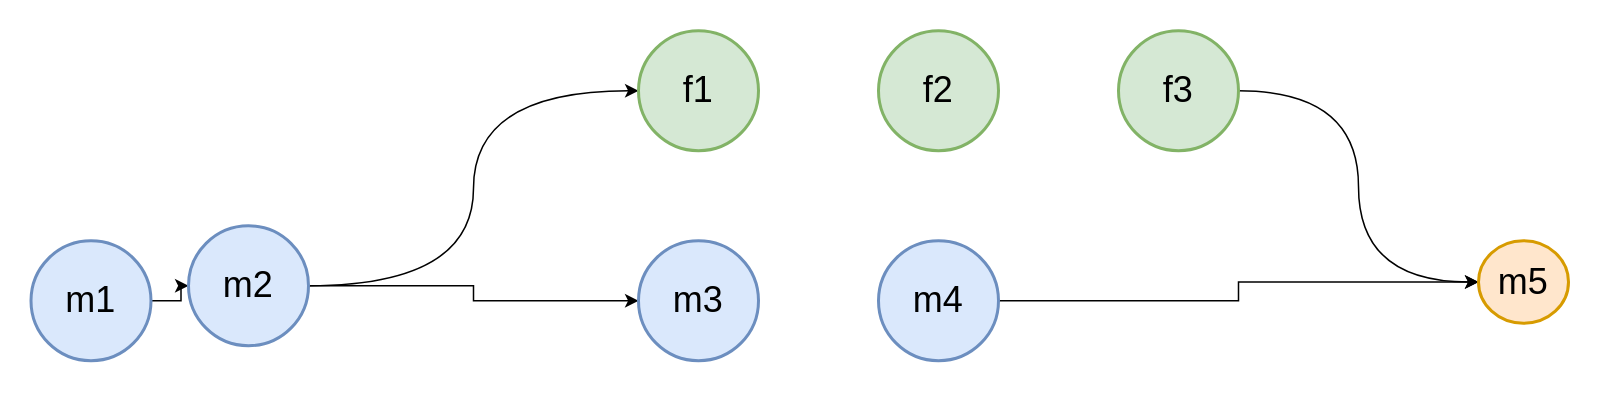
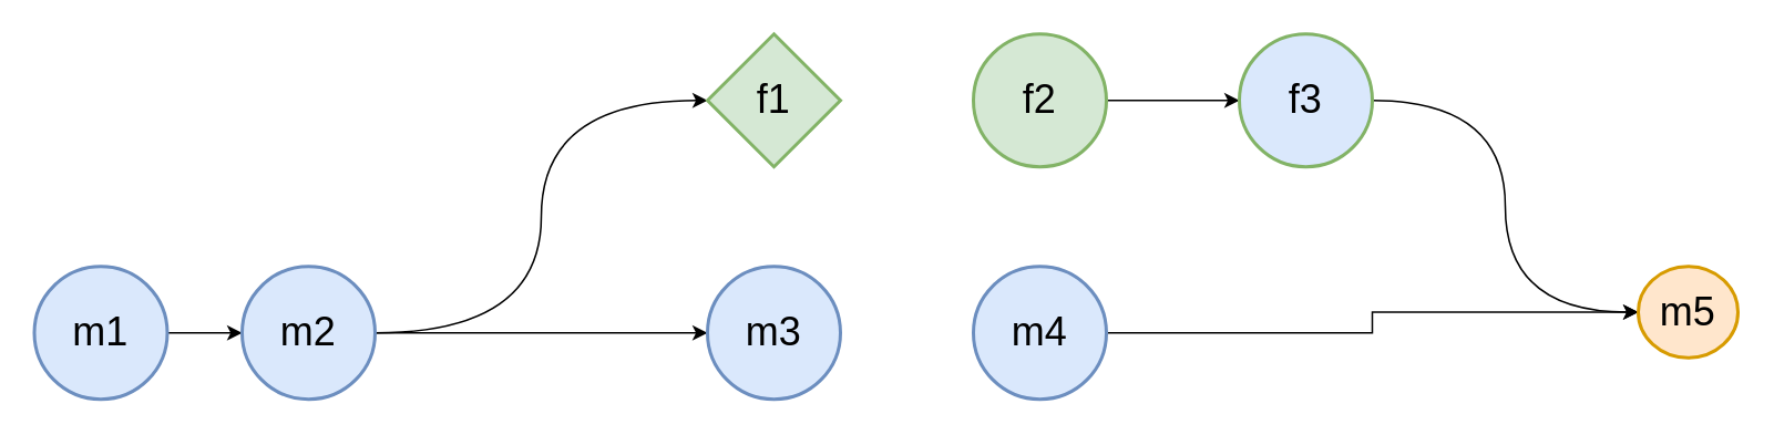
  <mxCell id="0" />
  <mxCell id="1" parent="0" />
  <mxCell id="2" style="edgeStyle=orthogonalEdgeStyle;rounded=0;orthogonalLoop=1;jettySize=auto;html=1;" edge="1" parent="1" source="3" target="6"><mxGeometry relative="1" as="geometry" /></mxCell>
  <mxCell id="3" value="m1" style="ellipse;whiteSpace=wrap;html=1;aspect=fixed;strokeWidth=2;fillColor=#dae8fc;strokeColor=#6c8ebf;fontSize=24;" vertex="1" parent="1"><mxGeometry x="20" y="160" width="80" height="80" as="geometry" /></mxCell>
  <mxCell id="4" style="edgeStyle=orthogonalEdgeStyle;rounded=0;orthogonalLoop=1;jettySize=auto;html=1;entryX=0;entryY=0.5;entryDx=0;entryDy=0;" edge="1" parent="1" source="6" target="7"><mxGeometry relative="1" as="geometry" /></mxCell>
  <mxCell id="5" style="edgeStyle=orthogonalEdgeStyle;rounded=0;orthogonalLoop=1;jettySize=auto;html=1;exitX=1;exitY=0.5;exitDx=0;exitDy=0;entryX=0;entryY=0.5;entryDx=0;entryDy=0;curved=1;" edge="1" parent="1" source="6" target="8"><mxGeometry relative="1" as="geometry" /></mxCell>
- <mxCell id="6" value="m2" style="ellipse;whiteSpace=wrap;html=1;aspect=fixed;strokeWidth=2;fillColor=#dae8fc;strokeColor=#6c8ebf;fontSize=24;" vertex="1" parent="1"><mxGeometry x="125" y="150" width="80" height="80" as="geometry" /></mxCell>
+ <mxCell id="6" value="m2" style="ellipse;whiteSpace=wrap;html=1;aspect=fixed;strokeWidth=2;fillColor=#dae8fc;strokeColor=#6c8ebf;fontSize=24;" vertex="1" parent="1"><mxGeometry x="145" y="160" width="80" height="80" as="geometry" /></mxCell>
  <mxCell id="7" value="m3" style="ellipse;whiteSpace=wrap;html=1;aspect=fixed;strokeWidth=2;fillColor=#dae8fc;strokeColor=#6c8ebf;fontSize=24;" vertex="1" parent="1"><mxGeometry x="425" y="160" width="80" height="80" as="geometry" /></mxCell>
- <mxCell id="8" value="f1" style="ellipse;whiteSpace=wrap;html=1;aspect=fixed;strokeWidth=2;fillColor=#d5e8d4;strokeColor=#82b366;fontSize=24;" vertex="1" parent="1"><mxGeometry x="425" y="20" width="80" height="80" as="geometry" /></mxCell>
+ <mxCell id="8" value="f1" style="rhombus;whiteSpace=wrap;html=1;aspect=fixed;strokeWidth=2;fillColor=#d5e8d4;strokeColor=#82b366;fontSize=24;" vertex="1" parent="1"><mxGeometry x="425" y="20" width="80" height="80" as="geometry" /></mxCell>
  <mxCell id="9" style="edgeStyle=orthogonalEdgeStyle;rounded=0;orthogonalLoop=1;jettySize=auto;html=1;entryX=0;entryY=0.5;entryDx=0;entryDy=0;" edge="1" parent="1" source="10" target="15"><mxGeometry relative="1" as="geometry" /></mxCell>
  <mxCell id="10" value="m4" style="ellipse;whiteSpace=wrap;html=1;aspect=fixed;strokeWidth=2;fillColor=#dae8fc;strokeColor=#6c8ebf;fontSize=24;" vertex="1" parent="1"><mxGeometry x="585" y="160" width="80" height="80" as="geometry" /></mxCell>
+ <mxCell id="11" style="edgeStyle=orthogonalEdgeStyle;rounded=0;orthogonalLoop=1;jettySize=auto;html=1;entryX=0;entryY=0.5;entryDx=0;entryDy=0;" edge="1" parent="1" source="12" target="14"><mxGeometry relative="1" as="geometry" /></mxCell>
  <mxCell id="12" value="f2" style="ellipse;whiteSpace=wrap;html=1;aspect=fixed;strokeWidth=2;fillColor=#d5e8d4;strokeColor=#82b366;fontSize=24;" vertex="1" parent="1"><mxGeometry x="585" y="20" width="80" height="80" as="geometry" /></mxCell>
  <mxCell id="13" style="edgeStyle=orthogonalEdgeStyle;rounded=0;orthogonalLoop=1;jettySize=auto;html=1;entryX=0;entryY=0.5;entryDx=0;entryDy=0;curved=1;" edge="1" parent="1" source="14" target="15"><mxGeometry relative="1" as="geometry" /></mxCell>
- <mxCell id="14" value="f3" style="ellipse;whiteSpace=wrap;html=1;aspect=fixed;strokeWidth=2;fillColor=#d5e8d4;strokeColor=#82b366;fontSize=24;" vertex="1" parent="1"><mxGeometry x="745" y="20" width="80" height="80" as="geometry" /></mxCell>
+ <mxCell id="14" value="f3" style="ellipse;whiteSpace=wrap;html=1;aspect=fixed;strokeWidth=2;fillColor=#dae8fc;strokeColor=#82b366;fontSize=24;" vertex="1" parent="1"><mxGeometry x="745" y="20" width="80" height="80" as="geometry" /></mxCell>
  <mxCell id="15" value="m5" style="ellipse;whiteSpace=wrap;html=1;aspect=fixed;strokeWidth=2;fillColor=#ffe6cc;strokeColor=#d79b00;fontSize=24;" vertex="1" parent="1"><mxGeometry x="985" y="160" width="60" height="55" as="geometry" /></mxCell>
